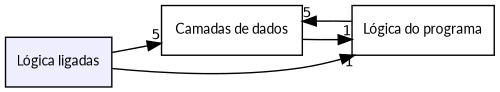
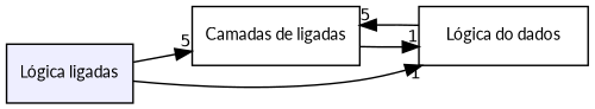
  digraph {
    compound=true
    fontname=Lato
    rankdir=LR
    node [fontname=Lato fontsize=10 shape=box]
    edge [fontname=Lato headlabel=5 labeldistance=1.5 labelfontname=Helvetica labelfontsize=10]
    n1 [fillcolor="#eeeeff" label="Lógica ligadas" pencolor=black style=filled]
-   n2 [label="Camadas de dados"]
-   n3 [label="Lógica do programa"]
+   n2 [label="Camadas de ligadas"]
+   n3 [label="Lógica do dados"]
    n1 -> n2
    n1 -> n3 [headlabel=1]
    n2 -> n3 [headlabel=1]
    n3 -> n2
  }
